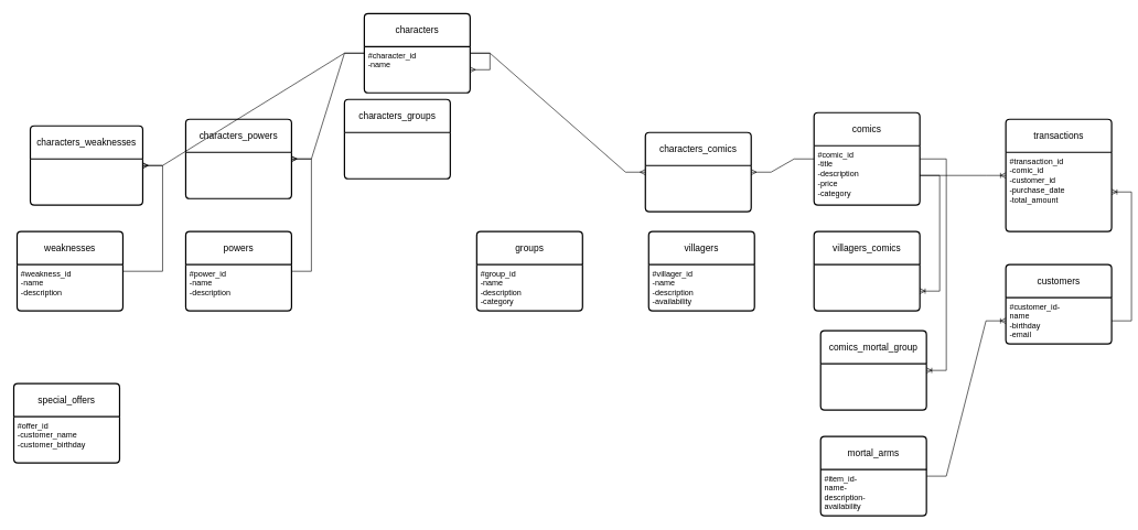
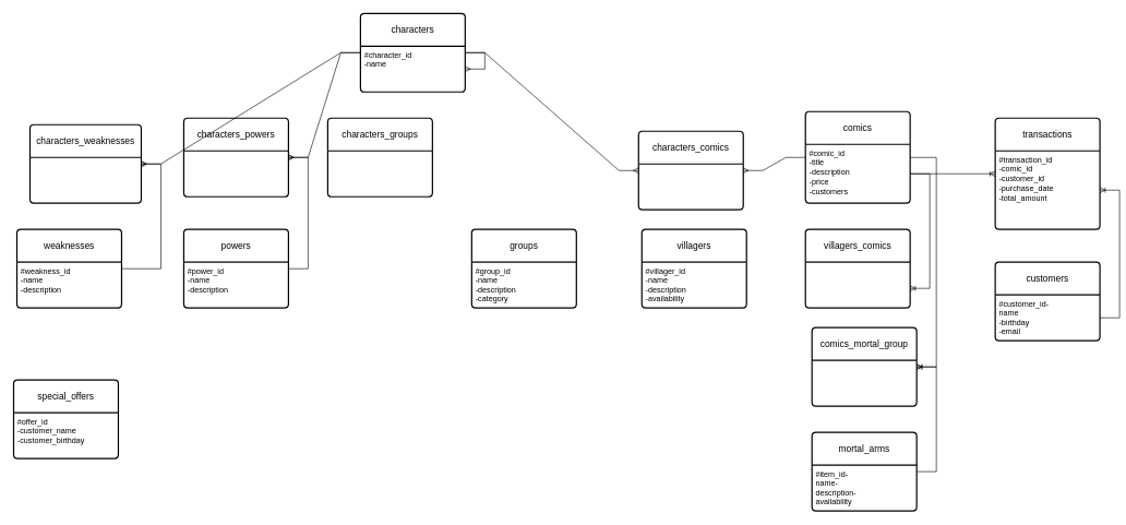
  <mxCell id="0" />
  <mxCell id="1" parent="0" />
  <mxCell id="2" value="powers" style="swimlane;childLayout=stackLayout;horizontal=1;startSize=50;horizontalStack=0;rounded=1;fontSize=14;fontStyle=0;strokeWidth=2;resizeParent=0;resizeLast=1;shadow=0;dashed=0;align=center;arcSize=4;whiteSpace=wrap;html=1;" parent="1" vertex="1"><mxGeometry x="280" y="350" width="160" height="120" as="geometry" /></mxCell>
  <mxCell id="3" value="#power_id&lt;div&gt;-name&lt;/div&gt;&lt;div&gt;-description&lt;/div&gt;" style="align=left;strokeColor=none;fillColor=none;spacingLeft=4;fontSize=12;verticalAlign=top;resizable=0;rotatable=0;part=1;html=1;" parent="2" vertex="1"><mxGeometry y="50" width="160" height="70" as="geometry" /></mxCell>
  <mxCell id="4" value="weaknesses&lt;span style=&quot;color: rgba(0, 0, 0, 0); font-family: monospace; font-size: 0px; text-align: start; text-wrap-mode: nowrap;&quot;&gt;%3CmxGraphModel%3E%3Croot%3E%3CmxCell%20id%3D%220%22%2F%3E%3CmxCell%20id%3D%221%22%20parent%3D%220%22%2F%3E%3CmxCell%20id%3D%222%22%20value%3D%22powers%22%20style%3D%22swimlane%3BchildLayout%3DstackLayout%3Bhorizontal%3D1%3BstartSize%3D50%3BhorizontalStack%3D0%3Brounded%3D1%3BfontSize%3D14%3BfontStyle%3D0%3BstrokeWidth%3D2%3BresizeParent%3D0%3BresizeLast%3D1%3Bshadow%3D0%3Bdashed%3D0%3Balign%3Dcenter%3BarcSize%3D4%3BwhiteSpace%3Dwrap%3Bhtml%3D1%3B%22%20vertex%3D%221%22%20parent%3D%221%22%3E%3CmxGeometry%20x%3D%22-50%22%20y%3D%2280%22%20width%3D%22160%22%20height%3D%22120%22%20as%3D%22geometry%22%2F%3E%3C%2FmxCell%3E%3CmxCell%20id%3D%223%22%20value%3D%22%2BAttribute1%26%2310%3B%2BAttribute2%26%2310%3B%2BAttribute3%22%20style%3D%22align%3Dleft%3BstrokeColor%3Dnone%3BfillColor%3Dnone%3BspacingLeft%3D4%3BfontSize%3D12%3BverticalAlign%3Dtop%3Bresizable%3D0%3Brotatable%3D0%3Bpart%3D1%3Bhtml%3D1%3B%22%20vertex%3D%221%22%20parent%3D%222%22%3E%3CmxGeometry%20y%3D%2250%22%20width%3D%22160%22%20height%3D%2270%22%20as%3D%22geometry%22%2F%3E%3C%2FmxCell%3E%3C%2Froot%3E%3C%2FmxGraphModel%3E&lt;/span&gt;" style="swimlane;childLayout=stackLayout;horizontal=1;startSize=50;horizontalStack=0;rounded=1;fontSize=14;fontStyle=0;strokeWidth=2;resizeParent=0;resizeLast=1;shadow=0;dashed=0;align=center;arcSize=4;whiteSpace=wrap;html=1;" parent="1" vertex="1"><mxGeometry x="25" y="350" width="160" height="120" as="geometry" /></mxCell>
  <mxCell id="5" value="#weakness_id&lt;div&gt;-name&lt;/div&gt;&lt;div&gt;-description&lt;/div&gt;" style="align=left;strokeColor=none;fillColor=none;spacingLeft=4;fontSize=12;verticalAlign=top;resizable=0;rotatable=0;part=1;html=1;" parent="4" vertex="1"><mxGeometry y="50" width="160" height="70" as="geometry" /></mxCell>
  <mxCell id="6" value="characters" style="swimlane;childLayout=stackLayout;horizontal=1;startSize=50;horizontalStack=0;rounded=1;fontSize=14;fontStyle=0;strokeWidth=2;resizeParent=0;resizeLast=1;shadow=0;dashed=0;align=center;arcSize=4;whiteSpace=wrap;html=1;" parent="1" vertex="1"><mxGeometry x="550" y="20" width="160" height="120" as="geometry" /></mxCell>
  <mxCell id="7" value="#character_id&lt;div&gt;-name&lt;/div&gt;" style="align=left;strokeColor=none;fillColor=none;spacingLeft=4;fontSize=12;verticalAlign=top;resizable=0;rotatable=0;part=1;html=1;" parent="6" vertex="1"><mxGeometry y="50" width="160" height="70" as="geometry" /></mxCell>
  <mxCell id="8" value="mortal_arms" style="swimlane;childLayout=stackLayout;horizontal=1;startSize=50;horizontalStack=0;rounded=1;fontSize=14;fontStyle=0;strokeWidth=2;resizeParent=0;resizeLast=1;shadow=0;dashed=0;align=center;arcSize=4;whiteSpace=wrap;html=1;" parent="1" vertex="1"><mxGeometry x="1240" y="660" width="160" height="120" as="geometry" /></mxCell>
  <mxCell id="9" value="#item_id-&lt;div&gt;name-&lt;/div&gt;&lt;div&gt;description-&lt;/div&gt;&lt;div&gt;availability&lt;/div&gt;" style="align=left;strokeColor=none;fillColor=none;spacingLeft=4;fontSize=12;verticalAlign=top;resizable=0;rotatable=0;part=1;html=1;" parent="8" vertex="1"><mxGeometry y="50" width="160" height="70" as="geometry" /></mxCell>
  <mxCell id="10" value="groups" style="swimlane;childLayout=stackLayout;horizontal=1;startSize=50;horizontalStack=0;rounded=1;fontSize=14;fontStyle=0;strokeWidth=2;resizeParent=0;resizeLast=1;shadow=0;dashed=0;align=center;arcSize=4;whiteSpace=wrap;html=1;" parent="1" vertex="1"><mxGeometry x="720" y="350" width="160" height="120" as="geometry" /></mxCell>
  <mxCell id="11" value="#group_id&lt;div&gt;-name&lt;/div&gt;&lt;div&gt;-description&lt;/div&gt;&lt;div&gt;-category&lt;/div&gt;" style="align=left;strokeColor=none;fillColor=none;spacingLeft=4;fontSize=12;verticalAlign=top;resizable=0;rotatable=0;part=1;html=1;" parent="10" vertex="1"><mxGeometry y="50" width="160" height="70" as="geometry" /></mxCell>
  <mxCell id="12" value="villagers" style="swimlane;childLayout=stackLayout;horizontal=1;startSize=50;horizontalStack=0;rounded=1;fontSize=14;fontStyle=0;strokeWidth=2;resizeParent=0;resizeLast=1;shadow=0;dashed=0;align=center;arcSize=4;whiteSpace=wrap;html=1;" parent="1" vertex="1"><mxGeometry x="980" y="350" width="160" height="120" as="geometry" /></mxCell>
  <mxCell id="13" value="#villager_id&lt;div&gt;-name&lt;/div&gt;&lt;div&gt;-description&lt;/div&gt;&lt;div&gt;-availability&lt;/div&gt;" style="align=left;strokeColor=none;fillColor=none;spacingLeft=4;fontSize=12;verticalAlign=top;resizable=0;rotatable=0;part=1;html=1;" parent="12" vertex="1"><mxGeometry y="50" width="160" height="70" as="geometry" /></mxCell>
  <mxCell id="14" value="customers" style="swimlane;childLayout=stackLayout;horizontal=1;startSize=50;horizontalStack=0;rounded=1;fontSize=14;fontStyle=0;strokeWidth=2;resizeParent=0;resizeLast=1;shadow=0;dashed=0;align=center;arcSize=4;whiteSpace=wrap;html=1;" parent="1" vertex="1"><mxGeometry x="1520" y="400" width="160" height="120" as="geometry" /></mxCell>
  <mxCell id="15" value="#customer_id-&lt;div&gt;name&lt;/div&gt;&lt;div&gt;-birthday&lt;/div&gt;&lt;div&gt;-email&lt;/div&gt;" style="align=left;strokeColor=none;fillColor=none;spacingLeft=4;fontSize=12;verticalAlign=top;resizable=0;rotatable=0;part=1;html=1;" parent="14" vertex="1"><mxGeometry y="50" width="160" height="70" as="geometry" /></mxCell>
  <mxCell id="16" value="comics" style="swimlane;childLayout=stackLayout;horizontal=1;startSize=50;horizontalStack=0;rounded=1;fontSize=14;fontStyle=0;strokeWidth=2;resizeParent=0;resizeLast=1;shadow=0;dashed=0;align=center;arcSize=4;whiteSpace=wrap;html=1;" parent="1" vertex="1"><mxGeometry x="1230" y="170" width="160" height="140" as="geometry" /></mxCell>
- <mxCell id="17" value="#comic_id&lt;div&gt;-title&lt;/div&gt;&lt;div&gt;-description&lt;/div&gt;&lt;div&gt;-price&lt;/div&gt;&lt;div&gt;-category&lt;/div&gt;" style="align=left;strokeColor=none;fillColor=none;spacingLeft=4;fontSize=12;verticalAlign=top;resizable=0;rotatable=0;part=1;html=1;" parent="16" vertex="1"><mxGeometry y="50" width="160" height="90" as="geometry" /></mxCell>
+ <mxCell id="17" value="#comic_id&lt;div&gt;-title&lt;/div&gt;&lt;div&gt;-description&lt;/div&gt;&lt;div&gt;-price&lt;/div&gt;&lt;div&gt;-customers&lt;/div&gt;" style="align=left;strokeColor=none;fillColor=none;spacingLeft=4;fontSize=12;verticalAlign=top;resizable=0;rotatable=0;part=1;html=1;" parent="16" vertex="1"><mxGeometry y="50" width="160" height="90" as="geometry" /></mxCell>
  <mxCell id="18" value="transactions" style="swimlane;childLayout=stackLayout;horizontal=1;startSize=50;horizontalStack=0;rounded=1;fontSize=14;fontStyle=0;strokeWidth=2;resizeParent=0;resizeLast=1;shadow=0;dashed=0;align=center;arcSize=4;whiteSpace=wrap;html=1;" parent="1" vertex="1"><mxGeometry x="1520" y="180" width="160" height="170" as="geometry" /></mxCell>
  <mxCell id="19" value="#transaction_id&lt;div&gt;-comic_id&lt;/div&gt;&lt;div&gt;-customer_id&lt;/div&gt;&lt;div&gt;-purchase_date&lt;/div&gt;&lt;div&gt;-total_amount&lt;/div&gt;" style="align=left;strokeColor=none;fillColor=none;spacingLeft=4;fontSize=12;verticalAlign=top;resizable=0;rotatable=0;part=1;html=1;" parent="18" vertex="1"><mxGeometry y="50" width="160" height="120" as="geometry" /></mxCell>
  <mxCell id="20" value="special_offers" style="swimlane;childLayout=stackLayout;horizontal=1;startSize=50;horizontalStack=0;rounded=1;fontSize=14;fontStyle=0;strokeWidth=2;resizeParent=0;resizeLast=1;shadow=0;dashed=0;align=center;arcSize=4;whiteSpace=wrap;html=1;" parent="1" vertex="1"><mxGeometry x="20" y="580" width="160" height="120" as="geometry" /></mxCell>
  <mxCell id="21" value="#offer_id&lt;div&gt;-customer_name&lt;/div&gt;&lt;div&gt;-customer_birthday&lt;/div&gt;" style="align=left;strokeColor=none;fillColor=none;spacingLeft=4;fontSize=12;verticalAlign=top;resizable=0;rotatable=0;part=1;html=1;" parent="20" vertex="1"><mxGeometry y="50" width="160" height="70" as="geometry" /></mxCell>
- <mxCell id="22" value="characters_groups" style="swimlane;childLayout=stackLayout;horizontal=1;startSize=50;horizontalStack=0;rounded=1;fontSize=14;fontStyle=0;strokeWidth=2;resizeParent=0;resizeLast=1;shadow=0;dashed=0;align=center;arcSize=4;whiteSpace=wrap;html=1;" parent="1" vertex="1"><mxGeometry x="520" y="150" width="160" height="120" as="geometry" /></mxCell>
+ <mxCell id="22" value="characters_groups" style="swimlane;childLayout=stackLayout;horizontal=1;startSize=50;horizontalStack=0;rounded=1;fontSize=14;fontStyle=0;strokeWidth=2;resizeParent=0;resizeLast=1;shadow=0;dashed=0;align=center;arcSize=4;whiteSpace=wrap;html=1;" parent="1" vertex="1"><mxGeometry x="500" y="180" width="160" height="120" as="geometry" /></mxCell>
  <mxCell id="23" value="characters_comics" style="swimlane;childLayout=stackLayout;horizontal=1;startSize=50;horizontalStack=0;rounded=1;fontSize=14;fontStyle=0;strokeWidth=2;resizeParent=0;resizeLast=1;shadow=0;dashed=0;align=center;arcSize=4;whiteSpace=wrap;html=1;" parent="1" vertex="1"><mxGeometry x="975" y="200" width="160" height="120" as="geometry" /></mxCell>
  <mxCell id="24" value="characters_powers" style="swimlane;childLayout=stackLayout;horizontal=1;startSize=50;horizontalStack=0;rounded=1;fontSize=14;fontStyle=0;strokeWidth=2;resizeParent=0;resizeLast=1;shadow=0;dashed=0;align=center;arcSize=4;whiteSpace=wrap;html=1;" parent="1" vertex="1"><mxGeometry x="280" y="180" width="160" height="120" as="geometry" /></mxCell>
  <mxCell id="25" value="characters_weaknesses" style="swimlane;childLayout=stackLayout;horizontal=1;startSize=50;horizontalStack=0;rounded=1;fontSize=14;fontStyle=0;strokeWidth=2;resizeParent=0;resizeLast=1;shadow=0;dashed=0;align=center;arcSize=4;whiteSpace=wrap;html=1;" parent="1" vertex="1"><mxGeometry x="45" y="190" width="170" height="120" as="geometry" /></mxCell>
  <mxCell id="26" value="comics_mortal_group" style="swimlane;childLayout=stackLayout;horizontal=1;startSize=50;horizontalStack=0;rounded=1;fontSize=14;fontStyle=0;strokeWidth=2;resizeParent=0;resizeLast=1;shadow=0;dashed=0;align=center;arcSize=4;whiteSpace=wrap;html=1;" parent="1" vertex="1"><mxGeometry x="1240" y="500" width="160" height="120" as="geometry" /></mxCell>
  <mxCell id="27" value="" style="edgeStyle=entityRelationEdgeStyle;fontSize=12;html=1;endArrow=ERmany;rounded=0;" parent="1" source="6" target="7" edge="1"><mxGeometry width="100" height="100" relative="1" as="geometry"><mxPoint x="120" y="942.68" as="sourcePoint" /><mxPoint x="284.16" y="807.32" as="targetPoint" /></mxGeometry></mxCell>
  <mxCell id="28" value="" style="edgeStyle=entityRelationEdgeStyle;fontSize=12;html=1;endArrow=ERmany;rounded=0;" parent="1" source="6" target="24" edge="1"><mxGeometry width="100" height="100" relative="1" as="geometry"><mxPoint x="170" y="960" as="sourcePoint" /><mxPoint x="270" y="860" as="targetPoint" /></mxGeometry></mxCell>
  <mxCell id="29" value="" style="edgeStyle=entityRelationEdgeStyle;fontSize=12;html=1;endArrow=ERmany;rounded=0;" parent="1" source="6" target="25" edge="1"><mxGeometry width="100" height="100" relative="1" as="geometry"><mxPoint x="170" y="980" as="sourcePoint" /><mxPoint x="270" y="880" as="targetPoint" /></mxGeometry></mxCell>
  <mxCell id="30" value="" style="edgeStyle=entityRelationEdgeStyle;fontSize=12;html=1;endArrow=ERmany;rounded=0;" parent="1" source="6" target="23" edge="1"><mxGeometry width="100" height="100" relative="1" as="geometry"><mxPoint x="180" y="740" as="sourcePoint" /><mxPoint x="350" y="490" as="targetPoint" /></mxGeometry></mxCell>
  <mxCell id="31" value="" style="edgeStyle=entityRelationEdgeStyle;fontSize=12;html=1;endArrow=ERmany;rounded=0;" parent="1" source="16" target="23" edge="1"><mxGeometry width="100" height="100" relative="1" as="geometry"><mxPoint x="560" y="470" as="sourcePoint" /><mxPoint x="660" y="370" as="targetPoint" /></mxGeometry></mxCell>
  <mxCell id="32" value="" style="edgeStyle=entityRelationEdgeStyle;fontSize=12;html=1;endArrow=ERmany;rounded=0;" parent="1" source="2" target="24" edge="1"><mxGeometry width="100" height="100" relative="1" as="geometry"><mxPoint x="510" y="880" as="sourcePoint" /><mxPoint x="610" y="780" as="targetPoint" /></mxGeometry></mxCell>
  <mxCell id="33" value="" style="edgeStyle=entityRelationEdgeStyle;fontSize=12;html=1;endArrow=ERmany;rounded=0;" parent="1" source="4" target="25" edge="1"><mxGeometry width="100" height="100" relative="1" as="geometry"><mxPoint x="530" y="1080" as="sourcePoint" /><mxPoint x="630" y="980" as="targetPoint" /></mxGeometry></mxCell>
  <mxCell id="34" value="" style="edgeStyle=entityRelationEdgeStyle;fontSize=12;html=1;endArrow=ERoneToMany;rounded=0;" parent="1" source="16" target="26" edge="1"><mxGeometry width="100" height="100" relative="1" as="geometry"><mxPoint x="800" y="610" as="sourcePoint" /><mxPoint x="900" y="510" as="targetPoint" /></mxGeometry></mxCell>
- <mxCell id="35" value="" style="edgeStyle=entityRelationEdgeStyle;fontSize=12;html=1;endArrow=ERoneToMany;rounded=0;" parent="1" source="8" target="15" edge="1"><mxGeometry width="100" height="100" relative="1" as="geometry"><mxPoint x="1040" y="720" as="sourcePoint" /><mxPoint x="1140" y="620" as="targetPoint" /></mxGeometry></mxCell>
+ <mxCell id="35" value="" style="edgeStyle=entityRelationEdgeStyle;fontSize=12;html=1;endArrow=ERoneToMany;rounded=0;" parent="1" source="8" target="26" edge="1"><mxGeometry width="100" height="100" relative="1" as="geometry"><mxPoint x="1040" y="720" as="sourcePoint" /><mxPoint x="1140" y="620" as="targetPoint" /></mxGeometry></mxCell>
  <mxCell id="36" value="villagers_comics" style="swimlane;childLayout=stackLayout;horizontal=1;startSize=50;horizontalStack=0;rounded=1;fontSize=14;fontStyle=0;strokeWidth=2;resizeParent=0;resizeLast=1;shadow=0;dashed=0;align=center;arcSize=4;whiteSpace=wrap;html=1;" parent="1" vertex="1"><mxGeometry x="1230" y="350" width="160" height="120" as="geometry" /></mxCell>
  <mxCell id="37" value="" style="edgeStyle=entityRelationEdgeStyle;fontSize=12;html=1;endArrow=ERoneToMany;rounded=0;entryX=1;entryY=0.75;entryDx=0;entryDy=0;" parent="1" source="17" target="36" edge="1"><mxGeometry width="100" height="100" relative="1" as="geometry"><mxPoint x="550" y="520" as="sourcePoint" /><mxPoint x="550" y="350" as="targetPoint" /></mxGeometry></mxCell>
  <mxCell id="38" value="" style="edgeStyle=entityRelationEdgeStyle;fontSize=12;html=1;endArrow=ERoneToMany;rounded=0;" parent="1" source="15" target="19" edge="1"><mxGeometry width="100" height="100" relative="1" as="geometry"><mxPoint x="850" y="1020" as="sourcePoint" /><mxPoint x="950" y="920" as="targetPoint" /></mxGeometry></mxCell>
  <mxCell id="39" value="" style="edgeStyle=entityRelationEdgeStyle;fontSize=12;html=1;endArrow=ERoneToMany;rounded=0;" parent="1" source="17" target="18" edge="1"><mxGeometry width="100" height="100" relative="1" as="geometry"><mxPoint x="820" y="730" as="sourcePoint" /><mxPoint x="920" y="630" as="targetPoint" /></mxGeometry></mxCell>
